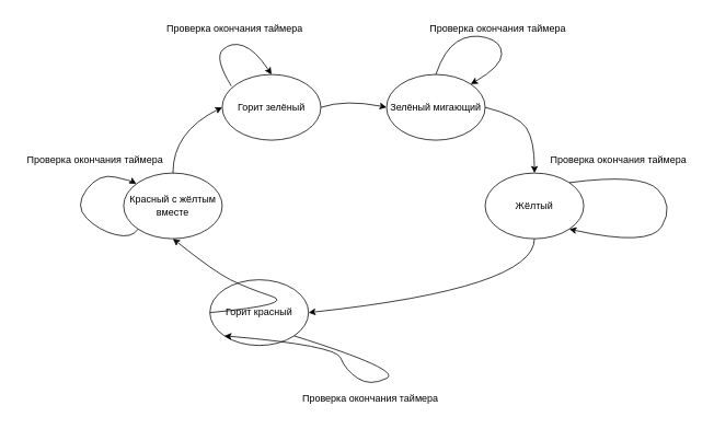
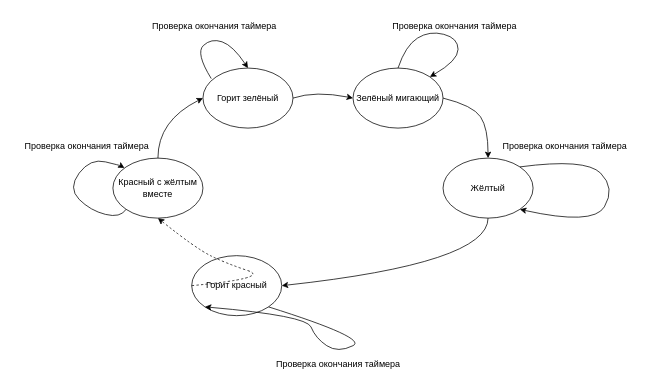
  <mxCell id="0" />
  <mxCell id="1" parent="0" />
  <mxCell id="2" value="Горит зелёный" style="ellipse;whiteSpace=wrap;html=1;" vertex="1" parent="1"><mxGeometry x="270" y="90" width="120" height="80" as="geometry" /></mxCell>
  <mxCell id="3" value="Зелёный мигающий" style="ellipse;whiteSpace=wrap;html=1;" vertex="1" parent="1"><mxGeometry x="470" y="90" width="120" height="80" as="geometry" /></mxCell>
  <mxCell id="4" value="Жёлтый" style="ellipse;whiteSpace=wrap;html=1;" vertex="1" parent="1"><mxGeometry x="590" y="210" width="120" height="80" as="geometry" /></mxCell>
  <mxCell id="5" value="Горит красный" style="ellipse;whiteSpace=wrap;html=1;" vertex="1" parent="1"><mxGeometry x="255" y="340" width="120" height="80" as="geometry" /></mxCell>
  <mxCell id="6" value="Красный с жёлтым вместе" style="ellipse;whiteSpace=wrap;html=1;" vertex="1" parent="1"><mxGeometry x="150" y="210" width="120" height="80" as="geometry" /></mxCell>
  <mxCell id="7" value="" style="curved=1;endArrow=classic;html=1;rounded=0;entryX=0;entryY=0.5;entryDx=0;entryDy=0;" edge="1" parent="1" target="3"><mxGeometry width="50" height="50" relative="1" as="geometry"><mxPoint x="390" y="130" as="sourcePoint" /><mxPoint x="440" y="80" as="targetPoint" /><Array as="points"><mxPoint x="420" y="120" /></Array></mxGeometry></mxCell>
  <mxCell id="8" value="" style="curved=1;endArrow=classic;html=1;rounded=0;entryX=0.5;entryY=0;entryDx=0;entryDy=0;" edge="1" parent="1" target="4"><mxGeometry width="50" height="50" relative="1" as="geometry"><mxPoint x="590" y="130" as="sourcePoint" /><mxPoint x="640" y="80" as="targetPoint" /><Array as="points"><mxPoint x="630" y="140" /><mxPoint x="650" y="170" /></Array></mxGeometry></mxCell>
  <mxCell id="9" value="" style="curved=1;endArrow=classic;html=1;rounded=0;exitX=0.5;exitY=1;exitDx=0;exitDy=0;entryX=1;entryY=0.5;entryDx=0;entryDy=0;" edge="1" parent="1" source="4" target="5"><mxGeometry width="50" height="50" relative="1" as="geometry"><mxPoint x="590" y="390" as="sourcePoint" /><mxPoint x="640" y="340" as="targetPoint" /><Array as="points"><mxPoint x="650" y="350" /></Array></mxGeometry></mxCell>
- <mxCell id="10" value="" style="curved=1;endArrow=classic;html=1;rounded=0;exitX=0;exitY=0.5;exitDx=0;exitDy=0;entryX=0.5;entryY=1;entryDx=0;entryDy=0;" edge="1" parent="1" source="5" target="6"><mxGeometry width="50" height="50" relative="1" as="geometry"><mxPoint x="310" y="370" as="sourcePoint" /><mxPoint x="360" y="320" as="targetPoint" /><Array as="points"><mxPoint x="360" y="370" /><mxPoint x="300" y="350" /><mxPoint x="260" y="330" /></Array></mxGeometry></mxCell>
+ <mxCell id="10" value="" style="curved=1;endArrow=classic;html=1;rounded=0;exitX=0;exitY=0.5;exitDx=0;exitDy=0;entryX=0.5;entryY=1;entryDx=0;entryDy=0;dashed=1;" edge="1" parent="1" source="5" target="6"><mxGeometry width="50" height="50" relative="1" as="geometry"><mxPoint x="310" y="370" as="sourcePoint" /><mxPoint x="360" y="320" as="targetPoint" /><Array as="points"><mxPoint x="360" y="370" /><mxPoint x="300" y="350" /><mxPoint x="260" y="330" /></Array></mxGeometry></mxCell>
  <mxCell id="11" value="" style="curved=1;endArrow=classic;html=1;rounded=0;exitX=0.5;exitY=0;exitDx=0;exitDy=0;entryX=0;entryY=0.5;entryDx=0;entryDy=0;" edge="1" parent="1" source="6" target="2"><mxGeometry width="50" height="50" relative="1" as="geometry"><mxPoint x="210" y="160" as="sourcePoint" /><mxPoint x="250" y="110" as="targetPoint" /><Array as="points"><mxPoint x="210" y="160" /></Array></mxGeometry></mxCell>
  <mxCell id="12" value="" style="curved=1;endArrow=classic;html=1;rounded=0;exitX=0;exitY=1;exitDx=0;exitDy=0;" edge="1" parent="1" source="6" target="6"><mxGeometry width="50" height="50" relative="1" as="geometry"><mxPoint x="130" y="270" as="sourcePoint" /><mxPoint x="180" y="220" as="targetPoint" /><Array as="points"><mxPoint x="160" y="290" /><mxPoint x="120" y="280" /><mxPoint x="90" y="250" /><mxPoint x="120" y="210" /><mxPoint x="160" y="220" /></Array></mxGeometry></mxCell>
  <mxCell id="13" value="" style="curved=1;endArrow=classic;html=1;rounded=0;exitX=0.092;exitY=0.175;exitDx=0;exitDy=0;exitPerimeter=0;entryX=0.5;entryY=0;entryDx=0;entryDy=0;" edge="1" parent="1" source="2" target="2"><mxGeometry width="50" height="50" relative="1" as="geometry"><mxPoint x="270" y="120" as="sourcePoint" /><mxPoint x="320" y="70" as="targetPoint" /><Array as="points"><mxPoint x="260" y="70" /><mxPoint x="281" y="50" /><mxPoint x="310" y="60" /></Array></mxGeometry></mxCell>
  <mxCell id="14" value="" style="curved=1;endArrow=classic;html=1;rounded=0;exitX=0.5;exitY=0;exitDx=0;exitDy=0;entryX=1;entryY=0;entryDx=0;entryDy=0;" edge="1" parent="1" source="3" target="3"><mxGeometry width="50" height="50" relative="1" as="geometry"><mxPoint x="550" y="90" as="sourcePoint" /><mxPoint x="600" y="110" as="targetPoint" /><Array as="points"><mxPoint x="540" y="60" /><mxPoint x="572" y="40" /><mxPoint x="610" y="50" /><mxPoint x="610" y="80" /></Array></mxGeometry></mxCell>
  <mxCell id="15" value="" style="curved=1;endArrow=classic;html=1;rounded=0;exitX=1;exitY=0;exitDx=0;exitDy=0;entryX=1;entryY=1;entryDx=0;entryDy=0;" edge="1" parent="1" source="4" target="4"><mxGeometry width="50" height="50" relative="1" as="geometry"><mxPoint x="740" y="200" as="sourcePoint" /><mxPoint x="720" y="290" as="targetPoint" /><Array as="points"><mxPoint x="780" y="210" /><mxPoint x="820" y="250" /><mxPoint x="790" y="300" /></Array></mxGeometry></mxCell>
  <mxCell id="16" value="" style="curved=1;endArrow=classic;html=1;rounded=0;entryX=0;entryY=1;entryDx=0;entryDy=0;exitX=1;exitY=1;exitDx=0;exitDy=0;" edge="1" parent="1" source="5" target="5"><mxGeometry width="50" height="50" relative="1" as="geometry"><mxPoint x="460" y="530" as="sourcePoint" /><mxPoint x="510" y="480" as="targetPoint" /><Array as="points"><mxPoint x="490" y="450" /><mxPoint x="450" y="470" /><mxPoint x="420" y="450" /><mxPoint x="408" y="420" /></Array></mxGeometry></mxCell>
  <mxCell id="17" value="Проверка окончания таймера" style="text;html=1;align=center;verticalAlign=middle;resizable=0;points=[];autosize=1;strokeColor=none;fillColor=none;" vertex="1" parent="1"><mxGeometry x="190" y="20" width="190" height="30" as="geometry" /></mxCell>
  <mxCell id="18" value="Проверка окончания таймера" style="text;html=1;align=center;verticalAlign=middle;resizable=0;points=[];autosize=1;strokeColor=none;fillColor=none;" vertex="1" parent="1"><mxGeometry x="510" y="20" width="190" height="30" as="geometry" /></mxCell>
  <mxCell id="19" value="Проверка окончания таймера" style="text;html=1;align=center;verticalAlign=middle;resizable=0;points=[];autosize=1;strokeColor=none;fillColor=none;" vertex="1" parent="1"><mxGeometry x="657" y="180" width="190" height="30" as="geometry" /></mxCell>
  <mxCell id="20" value="Проверка окончания таймера" style="text;html=1;align=center;verticalAlign=middle;resizable=0;points=[];autosize=1;strokeColor=none;fillColor=none;" vertex="1" parent="1"><mxGeometry y="180" width="190" height="30" as="geometry" x="20" /></mxCell>
  <mxCell id="21" value="Проверка окончания таймера" style="text;html=1;align=center;verticalAlign=middle;resizable=0;points=[];autosize=1;strokeColor=none;fillColor=none;" vertex="1" parent="1"><mxGeometry x="355" y="470" width="190" height="30" as="geometry" /></mxCell>
